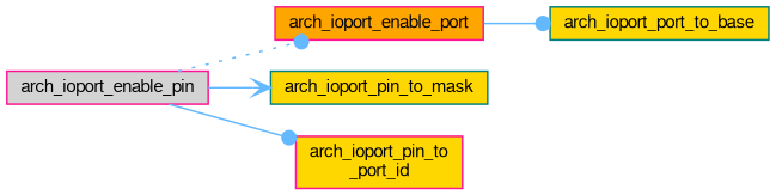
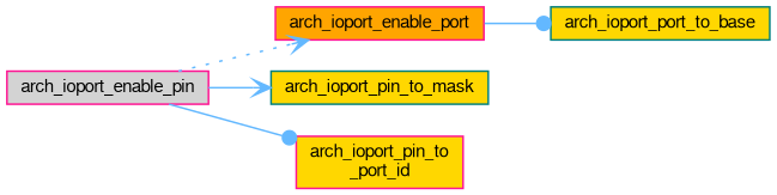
  digraph {
    rankdir=LR
    node [color=deeppink fillcolor=gold fontname=FreeSans fontsize=10 shape=box style=filled]
    edge [arrowhead=vee color=steelblue1 fontname=FreeSans fontsize=10 labelfontname=FreeSans labelfontsize=10 style=solid]
    n1 [fillcolor=lightgrey fontcolor=black height=0.2 label=arch_ioport_enable_pin width=0.4]
    n2 [fillcolor=orange height=0.2 label=arch_ioport_enable_port width=0.4]
    n3 [color=teal height=0.2 label=arch_ioport_pin_to_mask width=0.4]
    n4 [height=0.2 label="arch_ioport_pin_to\l_port_id" width=0.4]
    n5 [color=teal height=0.2 label=arch_ioport_port_to_base width=0.4]
-   n1 -> n2 [arrowhead=dot style=dotted]
+   n1 -> n2 [style=dotted]
    n1 -> n3
    n1 -> n4 [arrowhead=dot]
    n2 -> n5 [arrowhead=dot]
  }
